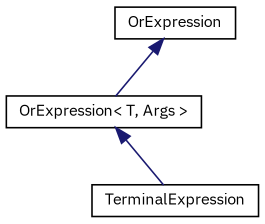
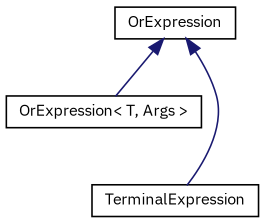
  digraph {
    fontname="IBM Plex Sans"
    rankdir=TB
    node [color=black fillcolor=white fontname="IBM Plex Sans" fontsize=10 shape=record style=filled]
    edge [color=midnightblue dir=back fontname="IBM Plex Sans" fontsize=10 labelfontname=Helvetica labelfontsize=10 style=solid]
    n1 [height=0.2 label=OrExpression width=0.4]
    n2 [height=0.2 label="OrExpression\< T, Args \>" width=0.4]
    n3 [height=0.2 label=TerminalExpression width=0.4]
    n1 -> n2
-   n2 -> n3
+   n1 -> n3
  }
